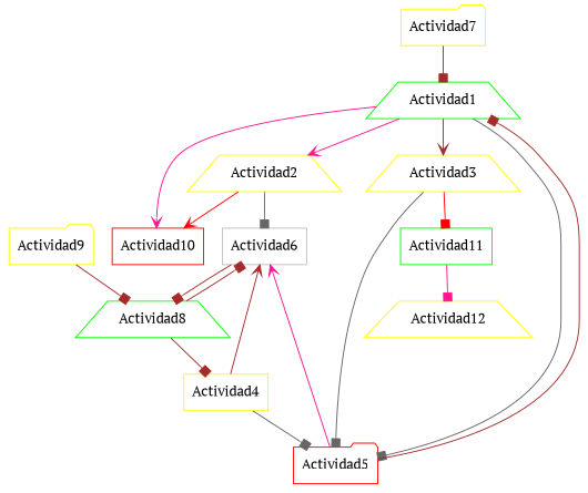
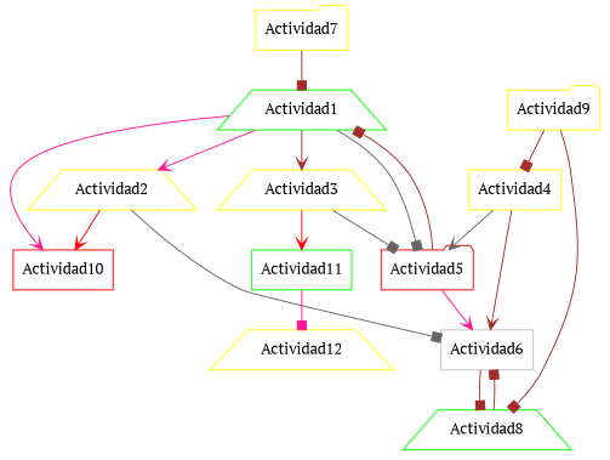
  strict digraph {
    fontname="PT Serif"
    node [color=yellow fontname="PT Serif" shape=trapezium]
    edge [arrowhead=box color=brown fontname="PT Serif"]
    n1 [color=green label=Actividad1]
    n2 [label=Actividad2]
    n3 [color=red label=Actividad10 shape=box]
    n4 [label=Actividad3]
    n5 [color=red label=Actividad5 shape=folder]
    n6 [color=gray label=Actividad6 shape=box]
    n7 [color=green label=Actividad11 shape=box]
    n8 [color=green label=Actividad8]
    n9 [label=Actividad12]
    n10 [label=Actividad4 shape=box]
    n11 [label=Actividad9 shape=folder]
    n12 [label=Actividad7 shape=folder]
    n1 -> n2 [arrowhead=vee color=deeppink]
    n1 -> n3 [arrowhead=vee color=deeppink]
    n1 -> n4 [arrowhead=vee]
    n1 -> n5 [color=gray40]
    n2 -> n3 [arrowhead=vee color=red]
    n2 -> n6 [color=gray40]
    n4 -> n5 [color=gray40]
-   n4 -> n7 [color=red]
+   n4 -> n7 [arrowhead=vee color=red]
    n5 -> n1
    n5 -> n6 [arrowhead=vee color=deeppink]
    n6 -> n8
    n7 -> n9 [color=deeppink]
    n8 -> n6
-   n8 -> n10
-   n10 -> n5 [color=gray40]
+   n11 -> n10
+   n10 -> n5 [arrowhead=vee color=gray40]
    n10 -> n6 [arrowhead=vee]
    n11 -> n8
    n12 -> n1
  }
